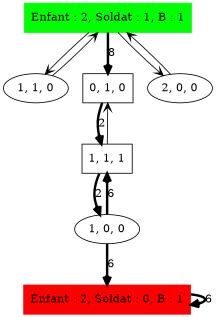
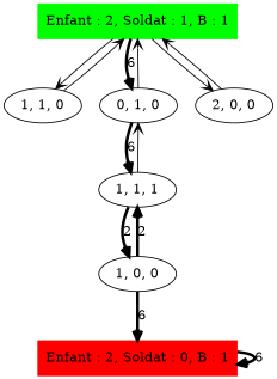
  digraph {
    edge [arrowhead=open]
    n1 [color=green label="Enfant : 2, Soldat : 1, B : 1" shape=box style=filled]
    "1, 1, 0"
-   "0, 1, 0" [shape=box]
+   "0, 1, 0"
    "2, 0, 0"
-   "1, 1, 1" [shape=box]
+   "1, 1, 1"
    n6 [color=red label="Enfant : 2, Soldat : 0, B : 1" shape=box style=filled]
    "1, 0, 0"
    n1 -> "1, 1, 0"
-   n1 -> "0, 1, 0" [label=8 penwidth=3]
+   n1 -> "0, 1, 0" [label=6 penwidth=3]
    n1 -> "2, 0, 0"
    "1, 1, 0" -> n1
-   "0, 1, 0" -> "1, 1, 1" [label=2 penwidth=3]
+   "0, 1, 0" -> n1
+   "0, 1, 0" -> "1, 1, 1" [label=6 penwidth=3]
    "2, 0, 0" -> n1
    "1, 1, 1" -> "0, 1, 0"
    "1, 1, 1" -> "1, 0, 0" [label=2 penwidth=3]
    n6 -> n6 [label=6 penwidth=3]
-   "1, 0, 0" -> "1, 1, 1" [label=6 penwidth=3]
+   "1, 0, 0" -> "1, 1, 1" [label=2 penwidth=3]
    "1, 0, 0" -> n6 [label=6 penwidth=3]
  }
